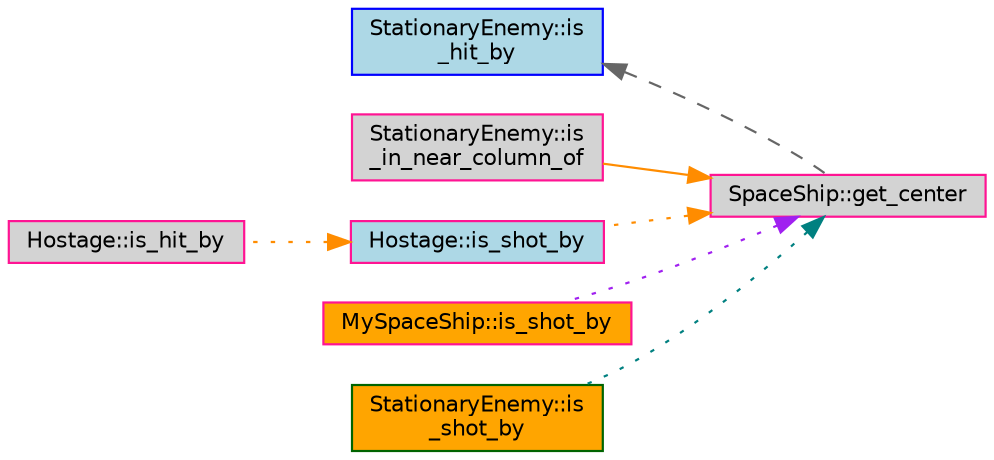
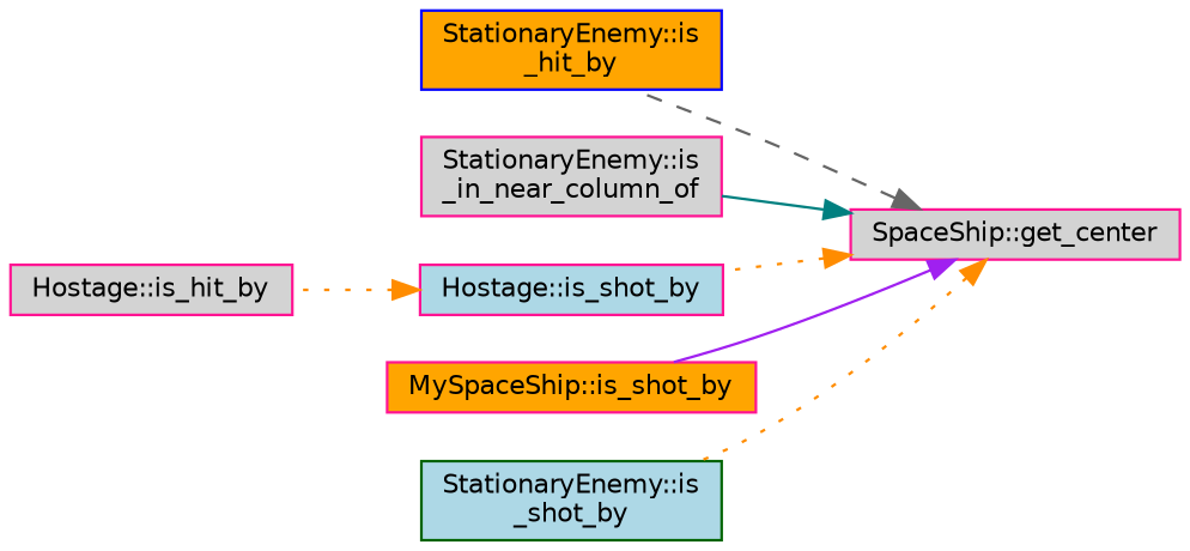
  digraph {
    rankdir=RL
    node [color=deeppink fillcolor=lightgrey fontname=Helvetica fontsize=10 shape=box style=filled]
    edge [color=teal dir=back fontname=Helvetica fontsize=10 labelfontname=Helvetica labelfontsize=10 style=dotted]
    n1 [fontcolor=black height=0.2 label="SpaceShip::get_center" width=0.4]
-   n2 [color=blue fillcolor=lightblue height=0.2 label="StationaryEnemy::is\l_hit_by" width=0.4]
+   n2 [color=blue fillcolor=orange height=0.2 label="StationaryEnemy::is\l_hit_by" width=0.4]
    n3 [height=0.2 label="StationaryEnemy::is\l_in_near_column_of" width=0.4]
    n4 [fillcolor=lightblue height=0.2 label="Hostage::is_shot_by" width=0.4]
    n5 [fillcolor=orange height=0.2 label="MySpaceShip::is_shot_by" width=0.4]
-   n6 [color=darkgreen fillcolor=orange height=0.2 label="StationaryEnemy::is\l_shot_by" width=0.4]
+   n6 [color=darkgreen fillcolor=lightblue height=0.2 label="StationaryEnemy::is\l_shot_by" width=0.4]
    n7 [height=0.2 label="Hostage::is_hit_by" width=0.4]
-   n2 -> n1 [color=gray40 style=dashed]
-   n1 -> n3 [color=darkorange style=solid]
+   n1 -> n2 [color=gray40 style=dashed]
+   n1 -> n3 [style=solid]
    n1 -> n4 [color=darkorange]
-   n1 -> n5 [color=purple]
-   n1 -> n6
+   n1 -> n5 [color=purple style=solid]
+   n1 -> n6 [color=darkorange]
    n4 -> n7 [color=darkorange]
  }
